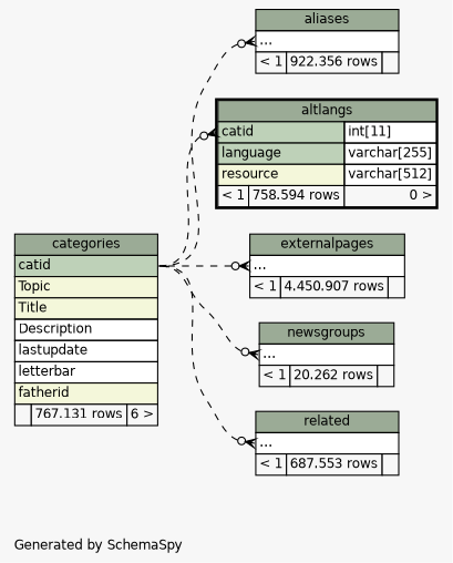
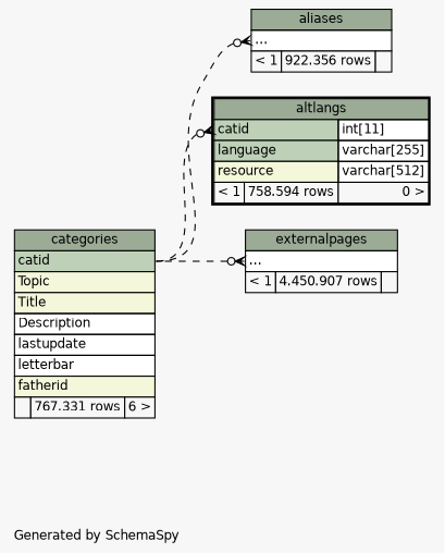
  digraph {
    bgcolor="#f7f7f7"
    fontname=Helvetica
    fontsize=11
    label="\nGenerated by SchemaSpy"
    labeljust=l
    nodesep=0.18
    rankdir=RL
    ranksep=0.46
    node [fontname=Helvetica fontsize=11 shape=plaintext]
    edge [arrowhead=none arrowsize=0.8 arrowtail=crowodot dir=back headport="catid:e" style=dashed tailport="elipses:w"]
    n1 [label=<     <TABLE BORDER="0" CELLBORDER="1" CELLSPACING="0" BGCOLOR="#ffffff">       <TR><TD COLSPAN="3" BGCOLOR="#9bab96" ALIGN="CENTER">aliases</TD></TR>       <TR><TD PORT="elipses" COLSPAN="3" ALIGN="LEFT">...</TD></TR>       <TR><TD ALIGN="LEFT" BGCOLOR="#f7f7f7">&lt; 1</TD><TD ALIGN="RIGHT" BGCOLOR="#f7f7f7">922.356 rows</TD><TD ALIGN="RIGHT" BGCOLOR="#f7f7f7">  </TD></TR>     </TABLE>>]
-   n2 [label=<     <TABLE BORDER="0" CELLBORDER="1" CELLSPACING="0" BGCOLOR="#ffffff">       <TR><TD COLSPAN="3" BGCOLOR="#9bab96" ALIGN="CENTER">categories</TD></TR>       <TR><TD PORT="catid" COLSPAN="3" BGCOLOR="#bed1b8" ALIGN="LEFT">catid</TD></TR>       <TR><TD PORT="Topic" COLSPAN="3" BGCOLOR="#f4f7da" ALIGN="LEFT">Topic</TD></TR>       <TR><TD PORT="Title" COLSPAN="3" BGCOLOR="#f4f7da" ALIGN="LEFT">Title</TD></TR>       <TR><TD PORT="Description" COLSPAN="3" ALIGN="LEFT">Description</TD></TR>       <TR><TD PORT="lastupdate" COLSPAN="3" ALIGN="LEFT">lastupdate</TD></TR>       <TR><TD PORT="letterbar" COLSPAN="3" ALIGN="LEFT">letterbar</TD></TR>       <TR><TD PORT="fatherid" COLSPAN="3" BGCOLOR="#f4f7da" ALIGN="LEFT">fatherid</TD></TR>       <TR><TD ALIGN="LEFT" BGCOLOR="#f7f7f7">  </TD><TD ALIGN="RIGHT" BGCOLOR="#f7f7f7">767.131 rows</TD><TD ALIGN="RIGHT" BGCOLOR="#f7f7f7">6 &gt;</TD></TR>     </TABLE>>]
+   n2 [label=<     <TABLE BORDER="0" CELLBORDER="1" CELLSPACING="0" BGCOLOR="#ffffff">       <TR><TD COLSPAN="3" BGCOLOR="#9bab96" ALIGN="CENTER">categories</TD></TR>       <TR><TD PORT="catid" COLSPAN="3" BGCOLOR="#bed1b8" ALIGN="LEFT">catid</TD></TR>       <TR><TD PORT="Topic" COLSPAN="3" BGCOLOR="#f4f7da" ALIGN="LEFT">Topic</TD></TR>       <TR><TD PORT="Title" COLSPAN="3" BGCOLOR="#f4f7da" ALIGN="LEFT">Title</TD></TR>       <TR><TD PORT="Description" COLSPAN="3" ALIGN="LEFT">Description</TD></TR>       <TR><TD PORT="lastupdate" COLSPAN="3" ALIGN="LEFT">lastupdate</TD></TR>       <TR><TD PORT="letterbar" COLSPAN="3" ALIGN="LEFT">letterbar</TD></TR>       <TR><TD PORT="fatherid" COLSPAN="3" BGCOLOR="#f4f7da" ALIGN="LEFT">fatherid</TD></TR>       <TR><TD ALIGN="LEFT" BGCOLOR="#f7f7f7">  </TD><TD ALIGN="RIGHT" BGCOLOR="#f7f7f7">767.331 rows</TD><TD ALIGN="RIGHT" BGCOLOR="#f7f7f7">6 &gt;</TD></TR>     </TABLE>>]
    n3 [label=<     <TABLE BORDER="2" CELLBORDER="1" CELLSPACING="0" BGCOLOR="#ffffff">       <TR><TD COLSPAN="3" BGCOLOR="#9bab96" ALIGN="CENTER">altlangs</TD></TR>       <TR><TD PORT="catid" COLSPAN="2" BGCOLOR="#bed1b8" ALIGN="LEFT">catid</TD><TD PORT="catid.type" ALIGN="LEFT">int[11]</TD></TR>       <TR><TD PORT="language" COLSPAN="2" BGCOLOR="#bed1b8" ALIGN="LEFT">language</TD><TD PORT="language.type" ALIGN="LEFT">varchar[255]</TD></TR>       <TR><TD PORT="resource" COLSPAN="2" BGCOLOR="#f4f7da" ALIGN="LEFT">resource</TD><TD PORT="resource.type" ALIGN="LEFT">varchar[512]</TD></TR>       <TR><TD ALIGN="LEFT" BGCOLOR="#f7f7f7">&lt; 1</TD><TD ALIGN="RIGHT" BGCOLOR="#f7f7f7">758.594 rows</TD><TD ALIGN="RIGHT" BGCOLOR="#f7f7f7">0 &gt;</TD></TR>     </TABLE>>]
    n4 [label=<     <TABLE BORDER="0" CELLBORDER="1" CELLSPACING="0" BGCOLOR="#ffffff">       <TR><TD COLSPAN="3" BGCOLOR="#9bab96" ALIGN="CENTER">externalpages</TD></TR>       <TR><TD PORT="elipses" COLSPAN="3" ALIGN="LEFT">...</TD></TR>       <TR><TD ALIGN="LEFT" BGCOLOR="#f7f7f7">&lt; 1</TD><TD ALIGN="RIGHT" BGCOLOR="#f7f7f7">4.450.907 rows</TD><TD ALIGN="RIGHT" BGCOLOR="#f7f7f7">  </TD></TR>     </TABLE>>]
-   n5 [label=<     <TABLE BORDER="0" CELLBORDER="1" CELLSPACING="0" BGCOLOR="#ffffff">       <TR><TD COLSPAN="3" BGCOLOR="#9bab96" ALIGN="CENTER">newsgroups</TD></TR>       <TR><TD PORT="elipses" COLSPAN="3" ALIGN="LEFT">...</TD></TR>       <TR><TD ALIGN="LEFT" BGCOLOR="#f7f7f7">&lt; 1</TD><TD ALIGN="RIGHT" BGCOLOR="#f7f7f7">20.262 rows</TD><TD ALIGN="RIGHT" BGCOLOR="#f7f7f7">  </TD></TR>     </TABLE>>]
-   n6 [label=<     <TABLE BORDER="0" CELLBORDER="1" CELLSPACING="0" BGCOLOR="#ffffff">       <TR><TD COLSPAN="3" BGCOLOR="#9bab96" ALIGN="CENTER">related</TD></TR>       <TR><TD PORT="elipses" COLSPAN="3" ALIGN="LEFT">...</TD></TR>       <TR><TD ALIGN="LEFT" BGCOLOR="#f7f7f7">&lt; 1</TD><TD ALIGN="RIGHT" BGCOLOR="#f7f7f7">687.553 rows</TD><TD ALIGN="RIGHT" BGCOLOR="#f7f7f7">  </TD></TR>     </TABLE>>]
    n1 -> n2
    n3 -> n2 [tailport="catid:w"]
    n4 -> n2
-   n5 -> n2
-   n6 -> n2
  }
